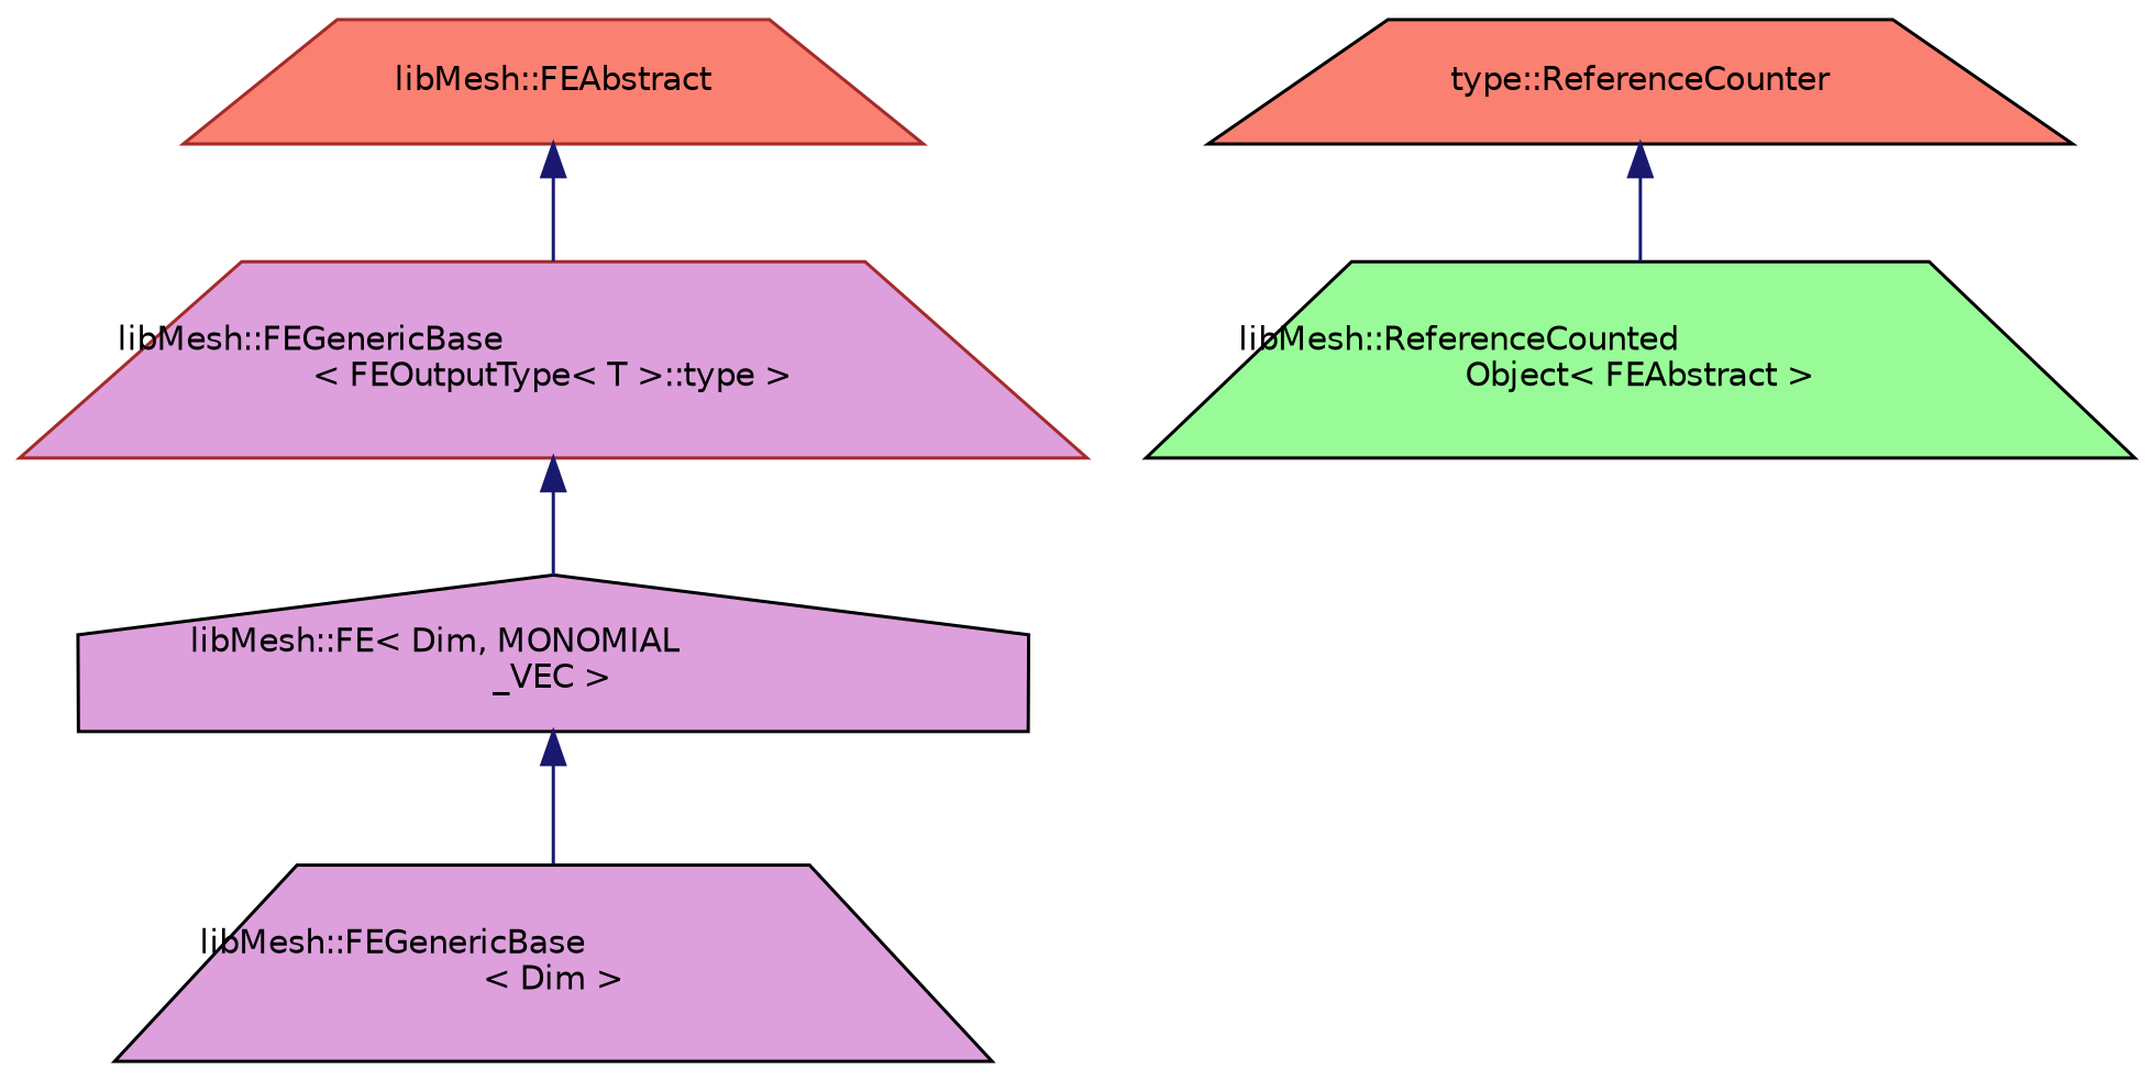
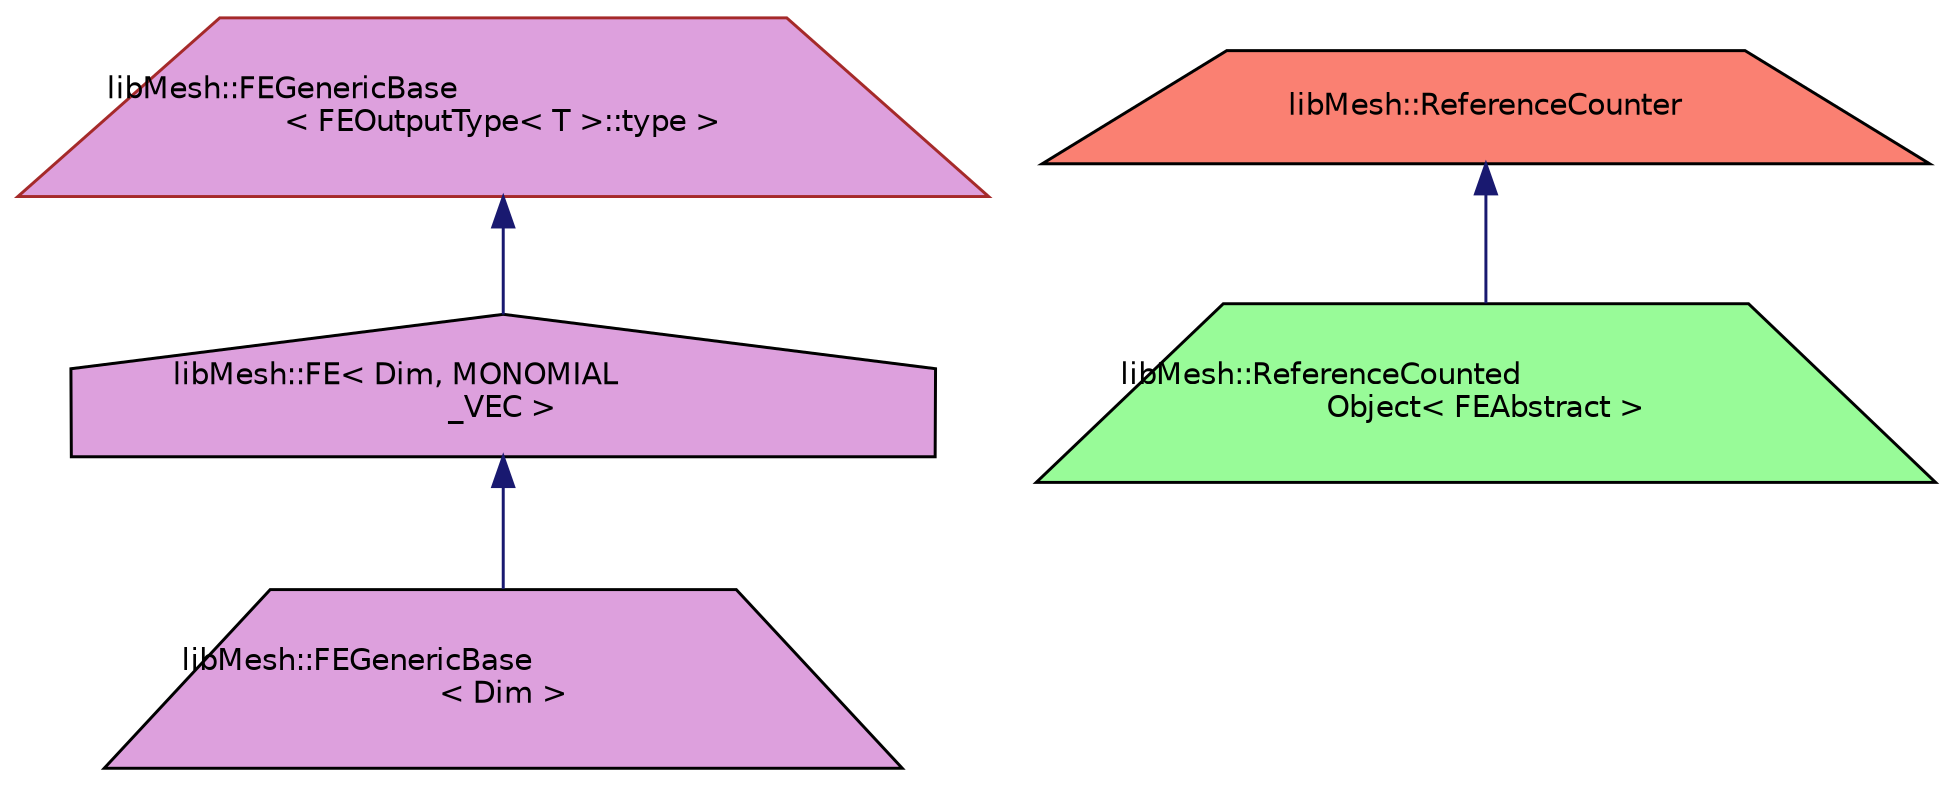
  digraph {
    node [color=black fillcolor=plum fontname=Helvetica fontsize=10 shape=trapezium style=filled]
    edge [color=midnightblue dir=back fontname=Helvetica fontsize=10 labelfontname=Helvetica labelfontsize=10 style=solid]
    n1 [fontcolor=black height=0.2 label="libMesh::FEGenericBase\l\< Dim \>" width=0.4]
    n2 [height=0.2 label="libMesh::FE\< Dim, MONOMIAL\l_VEC \>" shape=house width=0.4]
    n3 [color=brown height=0.2 label="libMesh::FEGenericBase\l\< FEOutputType\< T \>::type \>" width=0.4]
-   n4 [color=brown fillcolor=salmon height=0.2 label="libMesh::FEAbstract" width=0.4]
    n5 [fillcolor=palegreen height=0.2 label="libMesh::ReferenceCounted\lObject\< FEAbstract \>" width=0.4]
-   n6 [fillcolor=salmon height=0.2 label="type::ReferenceCounter" width=0.4]
+   n6 [fillcolor=salmon height=0.2 label="libMesh::ReferenceCounter" width=0.4]
    n2 -> n1
    n3 -> n2
-   n4 -> n3
    n6 -> n5
  }
